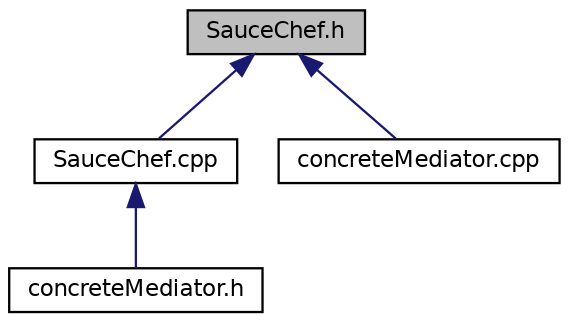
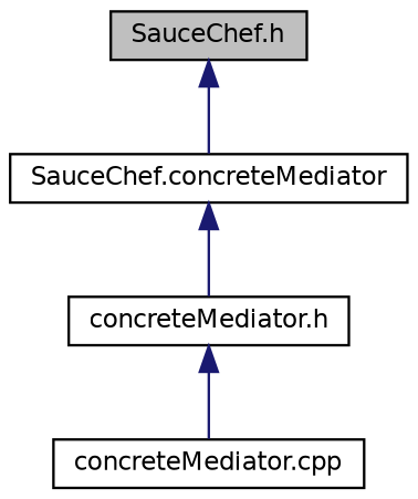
  digraph {
    node [color=black fillcolor=white fontname=Helvetica fontsize=10 shape=record style=filled]
    edge [color=midnightblue dir=back fontname=Helvetica fontsize=10 labelfontname=Helvetica labelfontsize=10 style=solid]
    n1 [fillcolor=grey75 fontcolor=black height=0.2 label="SauceChef.h" width=0.4]
-   n2 [height=0.2 label="SauceChef.cpp" width=0.4]
+   n2 [height=0.2 label="SauceChef.concreteMediator" width=0.4]
    n3 [height=0.2 label="concreteMediator.h" width=0.4]
    n4 [height=0.2 label="concreteMediator.cpp" width=0.4]
    n1 -> n2
    n2 -> n3
-   n1 -> n4
+   n3 -> n4
  }
